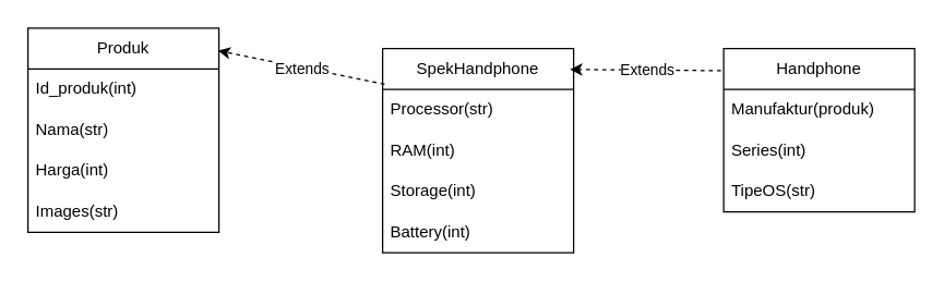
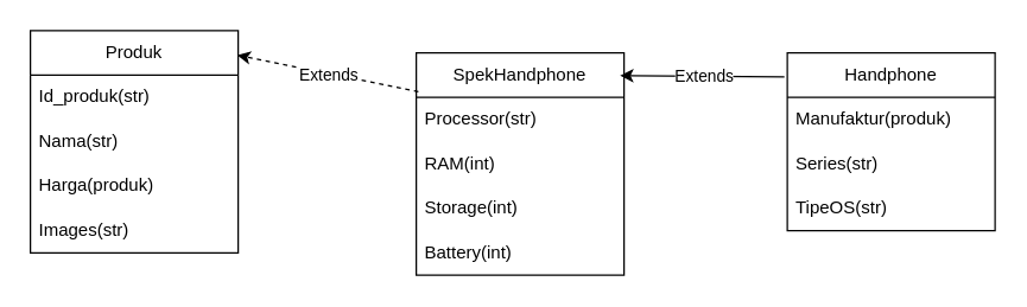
  <mxCell id="0" />
  <mxCell id="1" parent="0" />
  <mxCell id="2" value="Handphone" style="swimlane;fontStyle=0;childLayout=stackLayout;horizontal=1;startSize=30;horizontalStack=0;resizeParent=1;resizeParentMax=0;resizeLast=0;collapsible=1;marginBottom=0;whiteSpace=wrap;html=1;" parent="1" vertex="1"><mxGeometry x="530" y="35" width="140" height="120" as="geometry"><mxRectangle x="590" y="205" width="100" height="30" as="alternateBounds" /></mxGeometry></mxCell>
  <mxCell id="3" value="Manufaktur(produk)" style="text;strokeColor=none;fillColor=none;align=left;verticalAlign=middle;spacingLeft=4;spacingRight=4;overflow=hidden;points=[[0,0.5],[1,0.5]];portConstraint=eastwest;rotatable=0;whiteSpace=wrap;html=1;" parent="2" vertex="1"><mxGeometry y="30" width="140" height="30" as="geometry" /></mxCell>
- <mxCell id="4" value="Series(int)" style="text;strokeColor=none;fillColor=none;align=left;verticalAlign=middle;spacingLeft=4;spacingRight=4;overflow=hidden;points=[[0,0.5],[1,0.5]];portConstraint=eastwest;rotatable=0;whiteSpace=wrap;html=1;" parent="2" vertex="1"><mxGeometry y="60" width="140" height="30" as="geometry" /></mxCell>
+ <mxCell id="4" value="Series(str)" style="text;strokeColor=none;fillColor=none;align=left;verticalAlign=middle;spacingLeft=4;spacingRight=4;overflow=hidden;points=[[0,0.5],[1,0.5]];portConstraint=eastwest;rotatable=0;whiteSpace=wrap;html=1;" parent="2" vertex="1"><mxGeometry y="60" width="140" height="30" as="geometry" /></mxCell>
  <mxCell id="5" value="TipeOS(str)" style="text;strokeColor=none;fillColor=none;align=left;verticalAlign=middle;spacingLeft=4;spacingRight=4;overflow=hidden;points=[[0,0.5],[1,0.5]];portConstraint=eastwest;rotatable=0;whiteSpace=wrap;html=1;" parent="2" vertex="1"><mxGeometry y="90" width="140" height="30" as="geometry" /></mxCell>
  <mxCell id="6" value="SpekHandphone" style="swimlane;fontStyle=0;childLayout=stackLayout;horizontal=1;startSize=30;horizontalStack=0;resizeParent=1;resizeParentMax=0;resizeLast=0;collapsible=1;marginBottom=0;whiteSpace=wrap;html=1;" parent="1" vertex="1"><mxGeometry x="280" y="35" width="140" height="150" as="geometry" /></mxCell>
  <mxCell id="7" value="Processor(str)" style="text;strokeColor=none;fillColor=none;align=left;verticalAlign=middle;spacingLeft=4;spacingRight=4;overflow=hidden;points=[[0,0.5],[1,0.5]];portConstraint=eastwest;rotatable=0;whiteSpace=wrap;html=1;" parent="6" vertex="1"><mxGeometry y="30" width="140" height="30" as="geometry" /></mxCell>
  <mxCell id="8" value="RAM(int)" style="text;strokeColor=none;fillColor=none;align=left;verticalAlign=middle;spacingLeft=4;spacingRight=4;overflow=hidden;points=[[0,0.5],[1,0.5]];portConstraint=eastwest;rotatable=0;whiteSpace=wrap;html=1;" parent="6" vertex="1"><mxGeometry y="60" width="140" height="30" as="geometry" /></mxCell>
  <mxCell id="9" value="Storage(int)" style="text;strokeColor=none;fillColor=none;align=left;verticalAlign=middle;spacingLeft=4;spacingRight=4;overflow=hidden;points=[[0,0.5],[1,0.5]];portConstraint=eastwest;rotatable=0;whiteSpace=wrap;html=1;" parent="6" vertex="1"><mxGeometry y="90" width="140" height="30" as="geometry" /></mxCell>
  <mxCell id="10" value="Battery(int)" style="text;strokeColor=none;fillColor=none;align=left;verticalAlign=middle;spacingLeft=4;spacingRight=4;overflow=hidden;points=[[0,0.5],[1,0.5]];portConstraint=eastwest;rotatable=0;whiteSpace=wrap;html=1;" vertex="1" parent="6"><mxGeometry y="120" width="140" height="30" as="geometry" /></mxCell>
  <mxCell id="11" value="Produk" style="swimlane;fontStyle=0;childLayout=stackLayout;horizontal=1;startSize=30;horizontalStack=0;resizeParent=1;resizeParentMax=0;resizeLast=0;collapsible=1;marginBottom=0;whiteSpace=wrap;html=1;" parent="1" vertex="1"><mxGeometry x="20" y="20" width="140" height="150" as="geometry" /></mxCell>
- <mxCell id="12" value="Id_produk(int)" style="text;strokeColor=none;fillColor=none;align=left;verticalAlign=middle;spacingLeft=4;spacingRight=4;overflow=hidden;points=[[0,0.5],[1,0.5]];portConstraint=eastwest;rotatable=0;whiteSpace=wrap;html=1;" parent="11" vertex="1"><mxGeometry y="30" width="140" height="30" as="geometry" /></mxCell>
+ <mxCell id="12" value="Id_produk(str)" style="text;strokeColor=none;fillColor=none;align=left;verticalAlign=middle;spacingLeft=4;spacingRight=4;overflow=hidden;points=[[0,0.5],[1,0.5]];portConstraint=eastwest;rotatable=0;whiteSpace=wrap;html=1;" parent="11" vertex="1"><mxGeometry y="30" width="140" height="30" as="geometry" /></mxCell>
  <mxCell id="13" value="Nama(str)" style="text;strokeColor=none;fillColor=none;align=left;verticalAlign=middle;spacingLeft=4;spacingRight=4;overflow=hidden;points=[[0,0.5],[1,0.5]];portConstraint=eastwest;rotatable=0;whiteSpace=wrap;html=1;" parent="11" vertex="1"><mxGeometry y="60" width="140" height="30" as="geometry" /></mxCell>
- <mxCell id="14" value="Harga(int)" style="text;strokeColor=none;fillColor=none;align=left;verticalAlign=middle;spacingLeft=4;spacingRight=4;overflow=hidden;points=[[0,0.5],[1,0.5]];portConstraint=eastwest;rotatable=0;whiteSpace=wrap;html=1;" parent="11" vertex="1"><mxGeometry y="90" width="140" height="30" as="geometry" /></mxCell>
+ <mxCell id="14" value="Harga(produk)" style="text;strokeColor=none;fillColor=none;align=left;verticalAlign=middle;spacingLeft=4;spacingRight=4;overflow=hidden;points=[[0,0.5],[1,0.5]];portConstraint=eastwest;rotatable=0;whiteSpace=wrap;html=1;" parent="11" vertex="1"><mxGeometry y="90" width="140" height="30" as="geometry" /></mxCell>
  <mxCell id="15" value="Images(str)" style="text;strokeColor=none;fillColor=none;align=left;verticalAlign=middle;spacingLeft=4;spacingRight=4;overflow=hidden;points=[[0,0.5],[1,0.5]];portConstraint=eastwest;rotatable=0;whiteSpace=wrap;html=1;" vertex="1" parent="11"><mxGeometry y="120" width="140" height="30" as="geometry" /></mxCell>
  <mxCell id="16" value="" style="endArrow=classic;html=1;rounded=0;entryX=0.995;entryY=0.111;entryDx=0;entryDy=0;entryPerimeter=0;exitX=0.01;exitY=0.175;exitDx=0;exitDy=0;exitPerimeter=0;dashed=1;" edge="1" parent="1" source="6" target="11"><mxGeometry relative="1" as="geometry"><mxPoint x="180" y="110" as="sourcePoint" /><mxPoint x="280" y="110" as="targetPoint" /></mxGeometry></mxCell>
  <mxCell id="17" value="Extends" style="edgeLabel;resizable=0;html=1;;align=center;verticalAlign=middle;" connectable="0" vertex="1" parent="16"><mxGeometry relative="1" as="geometry" /></mxCell>
- <mxCell id="18" value="" style="endArrow=classic;html=1;rounded=0;entryX=0.981;entryY=0.103;entryDx=0;entryDy=0;exitX=-0.014;exitY=0.136;exitDx=0;exitDy=0;entryPerimeter=0;exitPerimeter=0;dashed=1;" edge="1" parent="1" source="2" target="6"><mxGeometry relative="1" as="geometry"><mxPoint x="533" y="151" as="sourcePoint" /><mxPoint x="410" y="150" as="targetPoint" /></mxGeometry></mxCell>
+ <mxCell id="18" value="" style="endArrow=classic;html=1;rounded=0;entryX=0.981;entryY=0.103;entryDx=0;entryDy=0;exitX=-0.014;exitY=0.136;exitDx=0;exitDy=0;entryPerimeter=0;exitPerimeter=0;" edge="1" parent="1" source="2" target="6"><mxGeometry relative="1" as="geometry"><mxPoint x="533" y="151" as="sourcePoint" /><mxPoint x="410" y="150" as="targetPoint" /></mxGeometry></mxCell>
  <mxCell id="19" value="Extends" style="edgeLabel;resizable=0;html=1;;align=center;verticalAlign=middle;" connectable="0" vertex="1" parent="18"><mxGeometry relative="1" as="geometry" /></mxCell>
